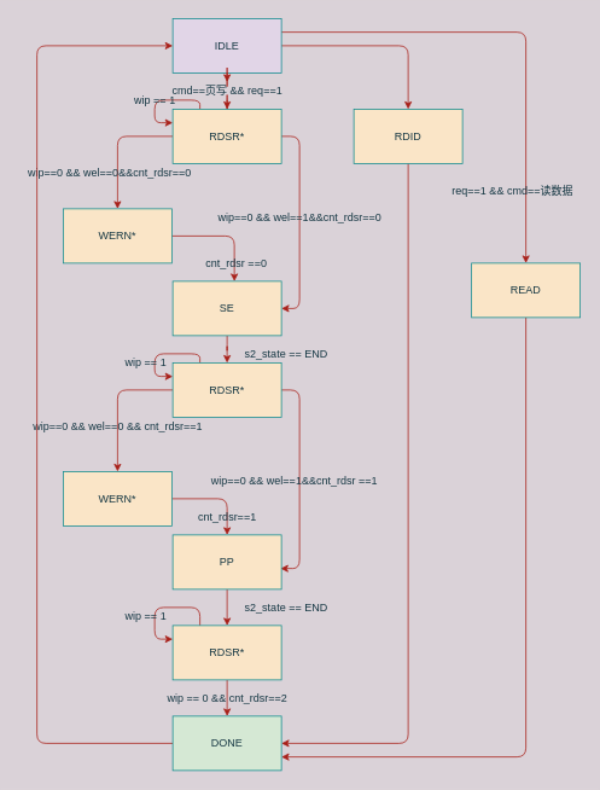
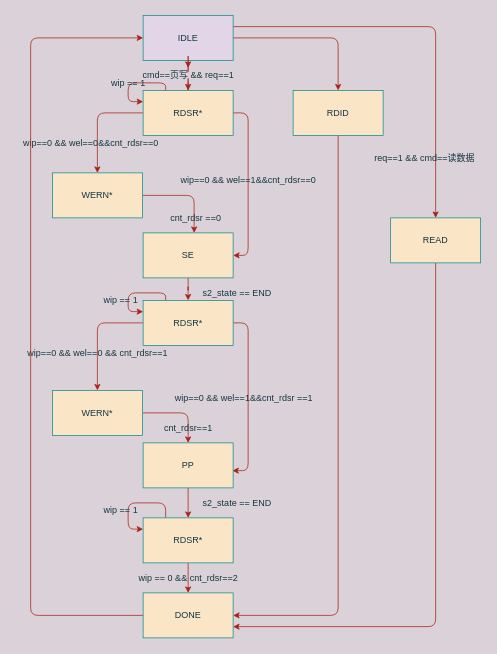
  <mxCell id="0" />
  <mxCell id="1" parent="0" />
  <mxCell id="2" style="edgeStyle=orthogonalEdgeStyle;curved=0;rounded=1;sketch=0;orthogonalLoop=1;jettySize=auto;html=1;entryX=0.5;entryY=0;entryDx=0;entryDy=0;strokeColor=#A8201A;fillColor=#FAE5C7;fontColor=#143642;" parent="1" source="16" target="9" edge="1"><mxGeometry relative="1" as="geometry" /></mxCell>
  <mxCell id="3" style="edgeStyle=orthogonalEdgeStyle;curved=0;rounded=1;sketch=0;orthogonalLoop=1;jettySize=auto;html=1;entryX=0.5;entryY=0;entryDx=0;entryDy=0;strokeColor=#A8201A;fillColor=#FAE5C7;fontColor=#143642;" parent="1" source="5" target="38" edge="1"><mxGeometry relative="1" as="geometry" /></mxCell>
  <mxCell id="4" style="edgeStyle=orthogonalEdgeStyle;curved=0;rounded=1;sketch=0;orthogonalLoop=1;jettySize=auto;html=1;exitX=1;exitY=0.25;exitDx=0;exitDy=0;entryX=0.5;entryY=0;entryDx=0;entryDy=0;strokeColor=#A8201A;fillColor=#FAE5C7;fontColor=#143642;" parent="1" source="5" target="40" edge="1"><mxGeometry relative="1" as="geometry" /></mxCell>
  <mxCell id="5" value="IDLE" style="rounded=0;whiteSpace=wrap;html=1;sketch=0;strokeColor=#0F8B8D;fillColor=#e1d5e7;fontColor=#143642;" parent="1" vertex="1"><mxGeometry x="190" y="20" width="120" height="60" as="geometry" /></mxCell>
  <mxCell id="6" style="edgeStyle=orthogonalEdgeStyle;curved=0;rounded=1;sketch=0;orthogonalLoop=1;jettySize=auto;html=1;entryX=0.5;entryY=0;entryDx=0;entryDy=0;strokeColor=#A8201A;fillColor=#FAE5C7;fontColor=#143642;" parent="1" source="9" target="12" edge="1"><mxGeometry relative="1" as="geometry" /></mxCell>
  <mxCell id="7" style="edgeStyle=orthogonalEdgeStyle;curved=0;rounded=1;sketch=0;orthogonalLoop=1;jettySize=auto;html=1;entryX=1;entryY=0.5;entryDx=0;entryDy=0;strokeColor=#A8201A;fillColor=#FAE5C7;fontColor=#143642;exitX=1;exitY=0.5;exitDx=0;exitDy=0;" parent="1" source="9" target="14" edge="1"><mxGeometry relative="1" as="geometry" /></mxCell>
  <mxCell id="8" style="edgeStyle=orthogonalEdgeStyle;curved=0;rounded=1;sketch=0;orthogonalLoop=1;jettySize=auto;html=1;exitX=0.25;exitY=0;exitDx=0;exitDy=0;strokeColor=#A8201A;fillColor=#FAE5C7;fontColor=#143642;entryX=0;entryY=0.25;entryDx=0;entryDy=0;" parent="1" source="9" target="9" edge="1"><mxGeometry relative="1" as="geometry"><mxPoint x="170" y="130" as="targetPoint" /><Array as="points"><mxPoint x="220" y="110" /><mxPoint x="170" y="110" /><mxPoint x="170" y="135" /></Array></mxGeometry></mxCell>
  <mxCell id="9" value="RDSR*" style="whiteSpace=wrap;html=1;rounded=0;sketch=0;strokeColor=#0F8B8D;fillColor=#FAE5C7;fontColor=#143642;" parent="1" vertex="1"><mxGeometry x="190" y="120" width="120" height="60" as="geometry" /></mxCell>
  <mxCell id="10" value="wip==0 &amp;amp;&amp;amp; wel==0&amp;amp;&amp;amp;cnt_rdsr==0" style="text;html=1;align=center;verticalAlign=middle;resizable=0;points=[];autosize=1;fontColor=#143642;" parent="1" vertex="1"><mxGeometry x="20" y="180" width="200" height="20" as="geometry" /></mxCell>
  <mxCell id="11" style="edgeStyle=orthogonalEdgeStyle;curved=0;rounded=1;sketch=0;orthogonalLoop=1;jettySize=auto;html=1;entryX=0.567;entryY=0;entryDx=0;entryDy=0;entryPerimeter=0;strokeColor=#A8201A;fillColor=#FAE5C7;fontColor=#143642;" parent="1" source="12" target="14" edge="1"><mxGeometry relative="1" as="geometry" /></mxCell>
  <mxCell id="12" value="WERN*" style="whiteSpace=wrap;html=1;rounded=0;sketch=0;strokeColor=#0F8B8D;fillColor=#FAE5C7;fontColor=#143642;" parent="1" vertex="1"><mxGeometry x="69" y="230" width="120" height="60" as="geometry" /></mxCell>
  <mxCell id="13" style="edgeStyle=orthogonalEdgeStyle;curved=0;rounded=1;sketch=0;orthogonalLoop=1;jettySize=auto;html=1;entryX=0.5;entryY=0;entryDx=0;entryDy=0;strokeColor=#A8201A;fillColor=#FAE5C7;fontColor=#143642;" parent="1" source="14" target="21" edge="1"><mxGeometry relative="1" as="geometry" /></mxCell>
  <mxCell id="14" value="SE" style="whiteSpace=wrap;html=1;rounded=0;sketch=0;strokeColor=#0F8B8D;fillColor=#FAE5C7;fontColor=#143642;" parent="1" vertex="1"><mxGeometry x="190" y="310" width="120" height="60" as="geometry" /></mxCell>
  <mxCell id="15" value="wip==0 &amp;amp;&amp;amp; wel==1&amp;amp;&amp;amp;cnt_rdsr==0" style="text;html=1;align=center;verticalAlign=middle;resizable=0;points=[];autosize=1;fontColor=#143642;" parent="1" vertex="1"><mxGeometry x="230" y="230" width="200" height="20" as="geometry" /></mxCell>
  <mxCell id="16" value="cmd==页写 &amp;amp;&amp;amp; req==1" style="text;html=1;align=center;verticalAlign=middle;resizable=0;points=[];autosize=1;fontColor=#143642;" parent="1" vertex="1"><mxGeometry x="180" y="90" width="140" height="20" as="geometry" /></mxCell>
  <mxCell id="17" style="edgeStyle=orthogonalEdgeStyle;curved=0;rounded=1;sketch=0;orthogonalLoop=1;jettySize=auto;html=1;entryX=0.5;entryY=0;entryDx=0;entryDy=0;strokeColor=#A8201A;fillColor=#FAE5C7;fontColor=#143642;" parent="1" source="5" target="16" edge="1"><mxGeometry relative="1" as="geometry"><mxPoint x="250" y="80" as="sourcePoint" /><mxPoint x="250" y="120" as="targetPoint" /></mxGeometry></mxCell>
  <mxCell id="18" style="edgeStyle=orthogonalEdgeStyle;curved=0;rounded=1;sketch=0;orthogonalLoop=1;jettySize=auto;html=1;entryX=0.5;entryY=0;entryDx=0;entryDy=0;strokeColor=#A8201A;fillColor=#FAE5C7;fontColor=#143642;" parent="1" source="21" target="23" edge="1"><mxGeometry relative="1" as="geometry" /></mxCell>
  <mxCell id="19" style="edgeStyle=orthogonalEdgeStyle;curved=0;rounded=1;sketch=0;orthogonalLoop=1;jettySize=auto;html=1;entryX=0.992;entryY=0.617;entryDx=0;entryDy=0;entryPerimeter=0;strokeColor=#A8201A;fillColor=#FAE5C7;fontColor=#143642;exitX=1;exitY=0.5;exitDx=0;exitDy=0;" parent="1" source="21" target="26" edge="1"><mxGeometry relative="1" as="geometry" /></mxCell>
  <mxCell id="20" style="edgeStyle=orthogonalEdgeStyle;curved=0;rounded=1;sketch=0;orthogonalLoop=1;jettySize=auto;html=1;exitX=0.25;exitY=0;exitDx=0;exitDy=0;strokeColor=#A8201A;fillColor=#FAE5C7;fontColor=#143642;entryX=0;entryY=0.25;entryDx=0;entryDy=0;" parent="1" source="21" target="21" edge="1"><mxGeometry relative="1" as="geometry"><mxPoint x="170" y="410" as="targetPoint" /><Array as="points"><mxPoint x="220" y="390" /><mxPoint x="170" y="390" /><mxPoint x="170" y="415" /></Array></mxGeometry></mxCell>
  <mxCell id="21" value="RDSR*" style="whiteSpace=wrap;html=1;rounded=0;sketch=0;strokeColor=#0F8B8D;fillColor=#FAE5C7;fontColor=#143642;" parent="1" vertex="1"><mxGeometry x="190" y="400" width="120" height="60" as="geometry" /></mxCell>
  <mxCell id="22" style="edgeStyle=orthogonalEdgeStyle;curved=0;rounded=1;sketch=0;orthogonalLoop=1;jettySize=auto;html=1;entryX=0.5;entryY=0;entryDx=0;entryDy=0;strokeColor=#A8201A;fillColor=#FAE5C7;fontColor=#143642;" parent="1" source="23" target="26" edge="1"><mxGeometry relative="1" as="geometry" /></mxCell>
  <mxCell id="23" value="WERN*" style="whiteSpace=wrap;html=1;rounded=0;sketch=0;strokeColor=#0F8B8D;fillColor=#FAE5C7;fontColor=#143642;" parent="1" vertex="1"><mxGeometry x="69" y="520" width="120" height="60" as="geometry" /></mxCell>
  <mxCell id="24" value="wip==0 &amp;amp;&amp;amp; wel==0 &amp;amp;&amp;amp; cnt_rdsr==1" style="text;html=1;align=center;verticalAlign=middle;resizable=0;points=[];autosize=1;fontColor=#143642;" parent="1" vertex="1"><mxGeometry x="29" y="460" width="200" height="20" as="geometry" /></mxCell>
  <mxCell id="25" style="edgeStyle=orthogonalEdgeStyle;curved=0;rounded=1;sketch=0;orthogonalLoop=1;jettySize=auto;html=1;entryX=0.5;entryY=0;entryDx=0;entryDy=0;strokeColor=#A8201A;fillColor=#FAE5C7;fontColor=#143642;" parent="1" source="26" target="30" edge="1"><mxGeometry relative="1" as="geometry" /></mxCell>
  <mxCell id="26" value="PP" style="whiteSpace=wrap;html=1;rounded=0;sketch=0;strokeColor=#0F8B8D;fillColor=#FAE5C7;fontColor=#143642;" parent="1" vertex="1"><mxGeometry x="190" y="590" width="120" height="60" as="geometry" /></mxCell>
  <mxCell id="27" value="wip==0 &amp;amp;&amp;amp; wel==1&amp;amp;&amp;amp;cnt_rdsr ==1" style="text;html=1;align=center;verticalAlign=middle;resizable=0;points=[];autosize=1;fontColor=#143642;" parent="1" vertex="1"><mxGeometry x="224" y="520" width="200" height="20" as="geometry" /></mxCell>
  <mxCell id="28" style="edgeStyle=orthogonalEdgeStyle;curved=0;rounded=1;sketch=0;orthogonalLoop=1;jettySize=auto;html=1;entryX=0.5;entryY=0;entryDx=0;entryDy=0;strokeColor=#A8201A;fillColor=#FAE5C7;fontColor=#143642;" parent="1" source="30" target="32" edge="1"><mxGeometry relative="1" as="geometry" /></mxCell>
  <mxCell id="29" style="edgeStyle=orthogonalEdgeStyle;curved=0;rounded=1;sketch=0;orthogonalLoop=1;jettySize=auto;html=1;strokeColor=#A8201A;fillColor=#FAE5C7;fontColor=#143642;exitX=0.25;exitY=0;exitDx=0;exitDy=0;entryX=0;entryY=0.25;entryDx=0;entryDy=0;" parent="1" source="30" target="30" edge="1"><mxGeometry relative="1" as="geometry"><mxPoint x="180" y="700" as="targetPoint" /><Array as="points"><mxPoint x="220" y="670" /><mxPoint x="170" y="670" /><mxPoint x="170" y="705" /></Array></mxGeometry></mxCell>
  <mxCell id="30" value="RDSR*" style="whiteSpace=wrap;html=1;rounded=0;sketch=0;strokeColor=#0F8B8D;fillColor=#FAE5C7;fontColor=#143642;" parent="1" vertex="1"><mxGeometry x="190" y="690" width="120" height="60" as="geometry" /></mxCell>
  <mxCell id="31" style="edgeStyle=orthogonalEdgeStyle;curved=0;rounded=1;sketch=0;orthogonalLoop=1;jettySize=auto;html=1;entryX=0;entryY=0.5;entryDx=0;entryDy=0;strokeColor=#A8201A;fillColor=#FAE5C7;fontColor=#143642;" parent="1" source="32" target="5" edge="1"><mxGeometry relative="1" as="geometry"><Array as="points"><mxPoint x="40" y="820" /><mxPoint x="40" y="50" /></Array></mxGeometry></mxCell>
- <mxCell id="32" value="DONE" style="whiteSpace=wrap;html=1;rounded=0;sketch=0;strokeColor=#0F8B8D;fillColor=#d5e8d4;fontColor=#143642;" parent="1" vertex="1"><mxGeometry x="190" y="790" width="120" height="60" as="geometry" /></mxCell>
+ <mxCell id="32" value="DONE" style="whiteSpace=wrap;html=1;rounded=0;sketch=0;strokeColor=#0F8B8D;fillColor=#FAE5C7;fontColor=#143642;" parent="1" vertex="1"><mxGeometry x="190" y="790" width="120" height="60" as="geometry" /></mxCell>
  <mxCell id="33" value="wip == 0 &amp;amp;&amp;amp; cnt_rdsr==2" style="text;html=1;align=center;verticalAlign=middle;resizable=0;points=[];autosize=1;fontColor=#143642;" parent="1" vertex="1"><mxGeometry x="175" y="760" width="150" height="20" as="geometry" /></mxCell>
  <mxCell id="34" value="wip == 1" style="text;html=1;align=center;verticalAlign=middle;resizable=0;points=[];autosize=1;fontColor=#143642;" parent="1" vertex="1"><mxGeometry x="130" y="670" width="60" height="20" as="geometry" /></mxCell>
  <mxCell id="35" value="wip == 1" style="text;html=1;align=center;verticalAlign=middle;resizable=0;points=[];autosize=1;fontColor=#143642;" parent="1" vertex="1"><mxGeometry x="140" y="100" width="60" height="20" as="geometry" /></mxCell>
  <mxCell id="36" value="wip == 1" style="text;html=1;align=center;verticalAlign=middle;resizable=0;points=[];autosize=1;fontColor=#143642;" parent="1" vertex="1"><mxGeometry x="130" y="390" width="60" height="20" as="geometry" /></mxCell>
  <mxCell id="37" style="edgeStyle=orthogonalEdgeStyle;curved=0;rounded=1;sketch=0;orthogonalLoop=1;jettySize=auto;html=1;entryX=1;entryY=0.5;entryDx=0;entryDy=0;strokeColor=#A8201A;fillColor=#FAE5C7;fontColor=#143642;" parent="1" source="38" target="32" edge="1"><mxGeometry relative="1" as="geometry"><Array as="points"><mxPoint x="450" y="820" /></Array></mxGeometry></mxCell>
  <mxCell id="38" value="RDID" style="whiteSpace=wrap;html=1;rounded=0;sketch=0;strokeColor=#0F8B8D;fillColor=#FAE5C7;fontColor=#143642;" parent="1" vertex="1"><mxGeometry x="390" y="120" width="120" height="60" as="geometry" /></mxCell>
  <mxCell id="39" style="edgeStyle=orthogonalEdgeStyle;curved=0;rounded=1;sketch=0;orthogonalLoop=1;jettySize=auto;html=1;entryX=1;entryY=0.75;entryDx=0;entryDy=0;strokeColor=#A8201A;fillColor=#FAE5C7;fontColor=#143642;" parent="1" source="40" target="32" edge="1"><mxGeometry relative="1" as="geometry"><Array as="points"><mxPoint x="580" y="835" /></Array></mxGeometry></mxCell>
  <mxCell id="40" value="READ" style="whiteSpace=wrap;html=1;rounded=0;sketch=0;strokeColor=#0F8B8D;fillColor=#FAE5C7;fontColor=#143642;" parent="1" vertex="1"><mxGeometry x="520" y="290" width="120" height="60" as="geometry" /></mxCell>
  <mxCell id="41" value="req==1 &amp;amp;&amp;amp; cmd==读数据" style="text;html=1;align=center;verticalAlign=middle;resizable=0;points=[];autosize=1;fontColor=#143642;" parent="1" vertex="1"><mxGeometry x="490" y="200" width="150" height="20" as="geometry" /></mxCell>
  <mxCell id="42" value="cnt_rdsr==1" style="text;html=1;align=center;verticalAlign=middle;resizable=0;points=[];autosize=1;fontColor=#143642;" vertex="1" parent="1"><mxGeometry x="210" y="560" width="80" height="20" as="geometry" /></mxCell>
  <mxCell id="43" value="cnt_rdsr ==0" style="text;html=1;align=center;verticalAlign=middle;resizable=0;points=[];autosize=1;fontColor=#143642;" vertex="1" parent="1"><mxGeometry x="220" y="280" width="80" height="20" as="geometry" /></mxCell>
  <mxCell id="44" value="s2_state == END" style="text;html=1;align=center;verticalAlign=middle;resizable=0;points=[];autosize=1;fontColor=#143642;" vertex="1" parent="1"><mxGeometry x="260" y="380" width="110" height="20" as="geometry" /></mxCell>
  <mxCell id="45" value="s2_state == END" style="text;html=1;align=center;verticalAlign=middle;resizable=0;points=[];autosize=1;fontColor=#143642;" vertex="1" parent="1"><mxGeometry x="260" y="660" width="110" height="20" as="geometry" /></mxCell>
